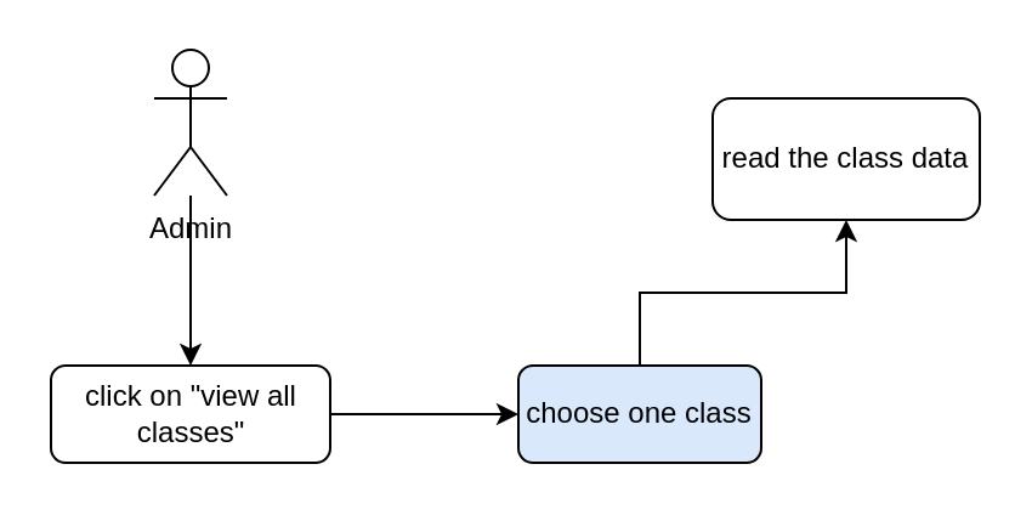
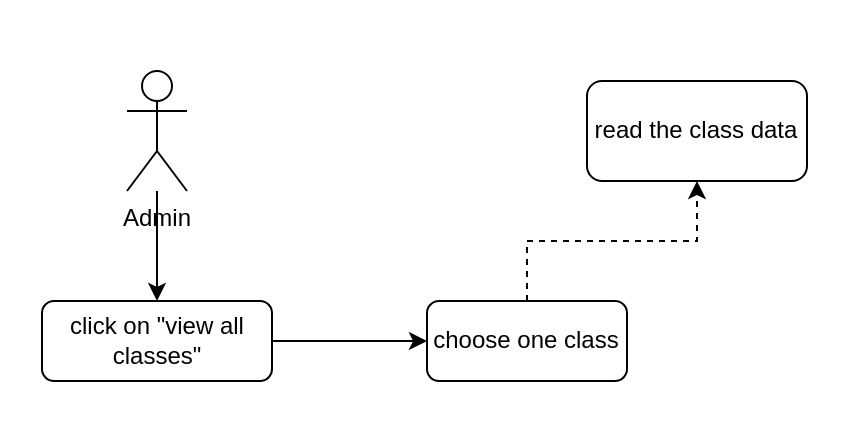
  <mxCell id="0" />
  <mxCell id="1" parent="0" />
  <mxCell id="2" style="edgeStyle=orthogonalEdgeStyle;rounded=0;orthogonalLoop=1;jettySize=auto;html=1;entryX=0.5;entryY=0;entryDx=0;entryDy=0;" edge="1" parent="1" source="3" target="5"><mxGeometry relative="1" as="geometry" /></mxCell>
- <mxCell id="3" value="Admin" style="shape=umlActor;verticalLabelPosition=bottom;verticalAlign=top;html=1;outlineConnect=0;" vertex="1" parent="1"><mxGeometry x="63" y="20" width="30" height="60" as="geometry" /></mxCell>
+ <mxCell id="3" value="Admin" style="shape=umlActor;verticalLabelPosition=bottom;verticalAlign=top;html=1;outlineConnect=0;" vertex="1" parent="1"><mxGeometry x="63" y="35" width="30" height="60" as="geometry" /></mxCell>
  <mxCell id="4" value="" style="edgeStyle=orthogonalEdgeStyle;rounded=0;orthogonalLoop=1;jettySize=auto;html=1;" edge="1" parent="1" source="5"><mxGeometry relative="1" as="geometry"><mxPoint x="213" y="170" as="targetPoint" /></mxGeometry></mxCell>
  <mxCell id="5" value="click on &quot;view all classes&quot;" style="rounded=1;whiteSpace=wrap;html=1;" vertex="1" parent="1"><mxGeometry x="20.5" y="150" width="115" height="40" as="geometry" /></mxCell>
- <mxCell id="6" value="" style="edgeStyle=orthogonalEdgeStyle;rounded=0;orthogonalLoop=1;jettySize=auto;html=1;" edge="1" parent="1" source="7" target="8"><mxGeometry relative="1" as="geometry" /></mxCell>
- <mxCell id="7" value="choose one class" style="rounded=1;whiteSpace=wrap;html=1;fillColor=#dae8fc;" vertex="1" parent="1"><mxGeometry x="213" y="150" width="100" height="40" as="geometry" /></mxCell>
+ <mxCell id="6" value="" style="edgeStyle=orthogonalEdgeStyle;rounded=0;orthogonalLoop=1;jettySize=auto;html=1;dashed=1;" edge="1" parent="1" source="7" target="8"><mxGeometry relative="1" as="geometry" /></mxCell>
+ <mxCell id="7" value="choose one class" style="rounded=1;whiteSpace=wrap;html=1;" vertex="1" parent="1"><mxGeometry x="213" y="150" width="100" height="40" as="geometry" /></mxCell>
  <mxCell id="8" value="read the class data" style="whiteSpace=wrap;html=1;rounded=1;" vertex="1" parent="1"><mxGeometry x="293" y="40" width="110" height="50" as="geometry" /></mxCell>
